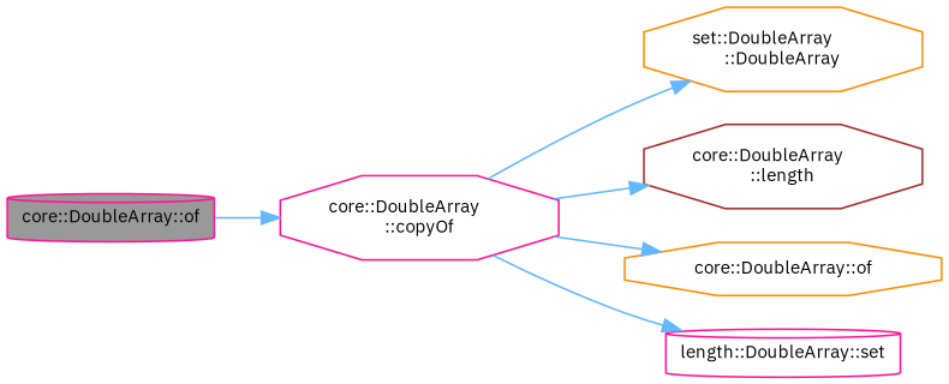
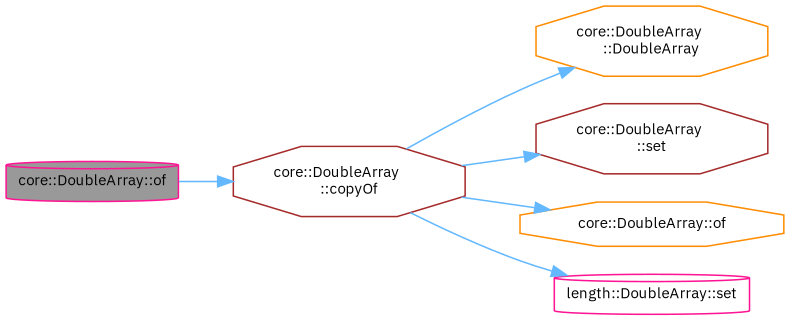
  digraph {
    fontname="IBM Plex Sans"
    rankdir=LR
    node [color=deeppink fillcolor=white fontname="IBM Plex Sans" fontsize=10 shape=octagon style=filled]
    edge [color=steelblue1 fontname="IBM Plex Sans" fontsize=10 labelfontname=Helvetica labelfontsize=10 style=solid]
    n1 [fillcolor=grey60 fontcolor=black height=0.2 label="core::DoubleArray::of" shape=cylinder width=0.4]
-   n2 [height=0.2 label="core::DoubleArray\l::copyOf" width=0.4]
-   n3 [color=darkorange height=0.2 label="set::DoubleArray\l::DoubleArray" width=0.4]
-   n4 [color=brown height=0.2 label="core::DoubleArray\l::length" width=0.4]
+   n2 [color=brown height=0.2 label="core::DoubleArray\l::copyOf" width=0.4]
+   n3 [color=darkorange height=0.2 label="core::DoubleArray\l::DoubleArray" width=0.4]
+   n4 [color=brown height=0.2 label="core::DoubleArray\l::set" width=0.4]
    n5 [color=darkorange height=0.2 label="core::DoubleArray::of" width=0.4]
    n6 [height=0.2 label="length::DoubleArray::set" shape=cylinder width=0.4]
    n1 -> n2
    n2 -> n3
    n2 -> n4
    n2 -> n5
    n2 -> n6
  }
